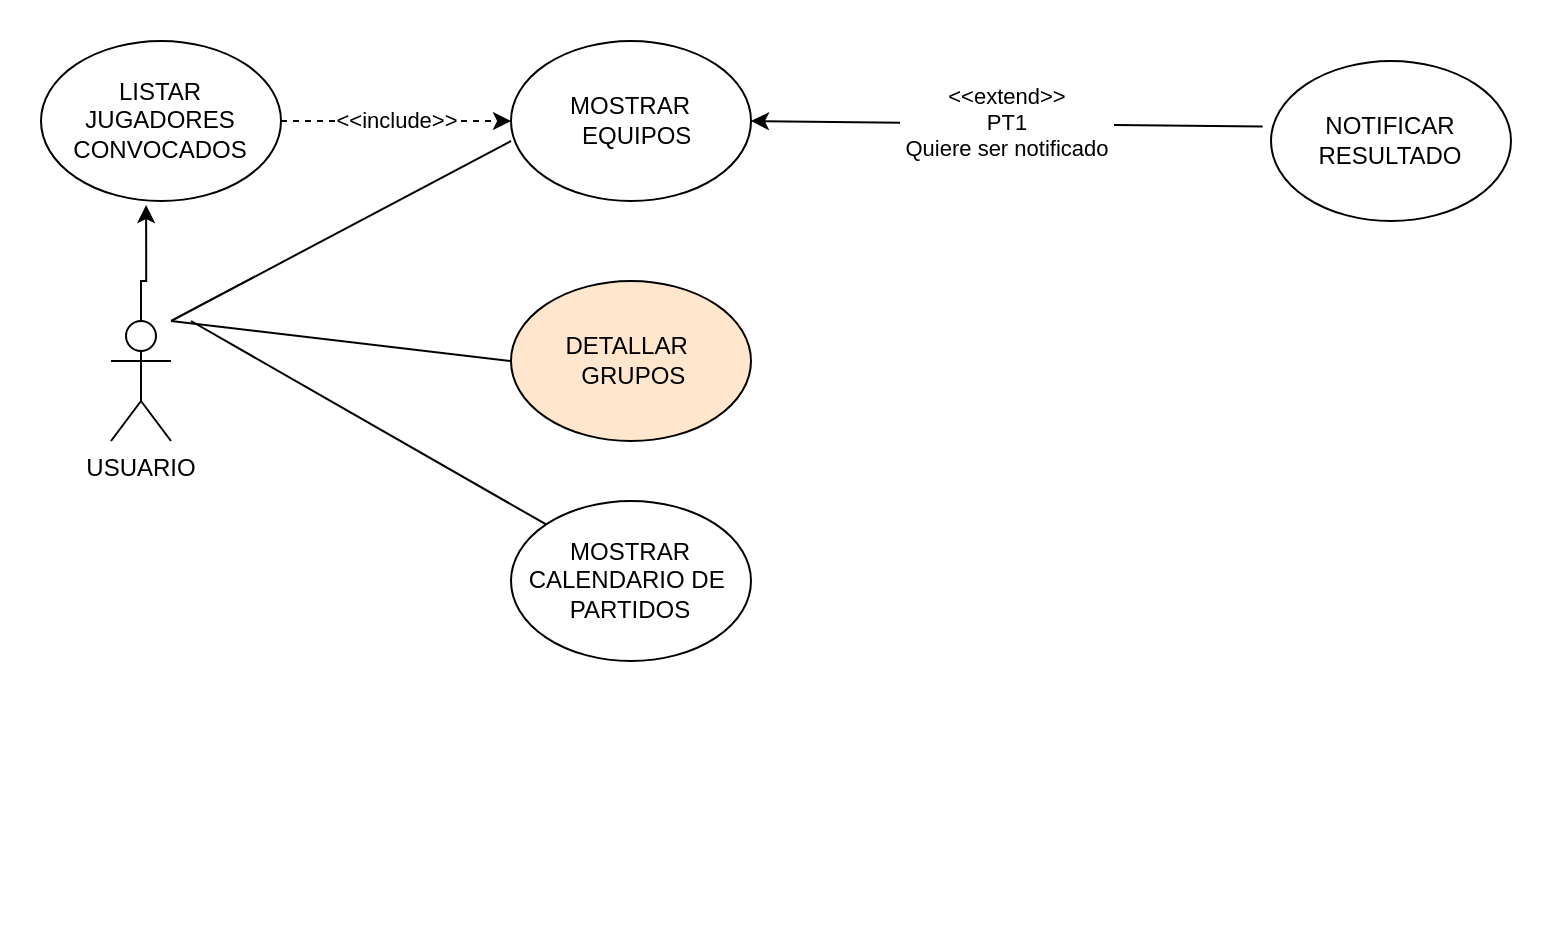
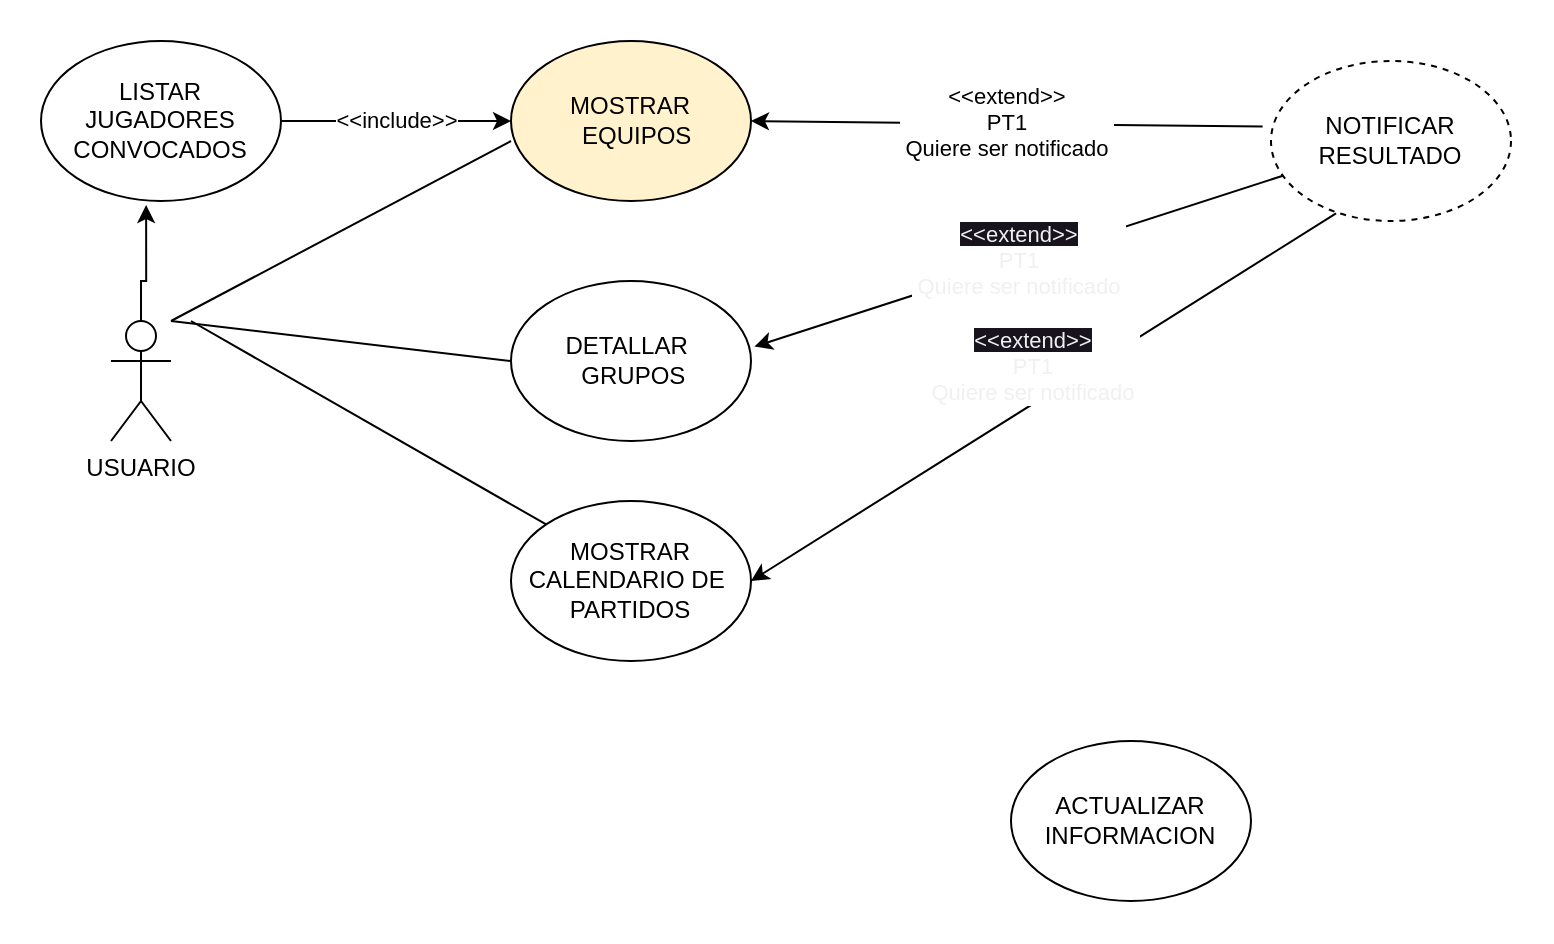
  <mxCell id="0" />
  <mxCell id="1" parent="0" />
  <mxCell id="2" value="USUARIO" style="shape=umlActor;verticalLabelPosition=bottom;verticalAlign=top;html=1;outlineConnect=0;" parent="1" vertex="1"><mxGeometry x="55" y="160" width="30" height="60" as="geometry" /></mxCell>
  <mxCell id="3" value="MOSTRAR CALENDARIO DE&amp;nbsp; PARTIDOS" style="ellipse;whiteSpace=wrap;html=1;" parent="1" vertex="1"><mxGeometry x="255" y="250" width="120" height="80" as="geometry" /></mxCell>
- <mxCell id="5" value="NOTIFICAR RESULTADO" style="ellipse;whiteSpace=wrap;html=1;" parent="1" vertex="1"><mxGeometry x="635" y="30" width="120" height="80" as="geometry" /></mxCell>
- <mxCell id="6" value="&amp;lt;&amp;lt;include&amp;gt;&amp;gt;" style="edgeStyle=orthogonalEdgeStyle;rounded=0;orthogonalLoop=1;jettySize=auto;html=1;exitX=1;exitY=0.5;exitDx=0;exitDy=0;entryX=0;entryY=0.5;entryDx=0;entryDy=0;dashed=1;" parent="1" source="7" target="9" edge="1"><mxGeometry relative="1" as="geometry" /></mxCell>
+ <mxCell id="4" value="ACTUALIZAR&lt;div&gt;INFORMACION&lt;/div&gt;" style="ellipse;whiteSpace=wrap;html=1;" parent="1" vertex="1"><mxGeometry x="505" y="370" width="120" height="80" as="geometry" /></mxCell>
+ <mxCell id="5" value="NOTIFICAR RESULTADO" style="ellipse;whiteSpace=wrap;html=1;dashed=1;" parent="1" vertex="1"><mxGeometry x="635" y="30" width="120" height="80" as="geometry" /></mxCell>
+ <mxCell id="6" value="&amp;lt;&amp;lt;include&amp;gt;&amp;gt;" style="edgeStyle=orthogonalEdgeStyle;rounded=0;orthogonalLoop=1;jettySize=auto;html=1;exitX=1;exitY=0.5;exitDx=0;exitDy=0;entryX=0;entryY=0.5;entryDx=0;entryDy=0;" parent="1" source="7" target="9" edge="1"><mxGeometry relative="1" as="geometry" /></mxCell>
  <mxCell id="7" value="LISTAR JUGADORES CONVOCADOS" style="ellipse;whiteSpace=wrap;html=1;" parent="1" vertex="1"><mxGeometry x="20" y="20" width="120" height="80" as="geometry" /></mxCell>
- <mxCell id="8" value="DETALLAR&amp;nbsp;&lt;div&gt;&amp;nbsp;GRUPOS&lt;/div&gt;" style="ellipse;whiteSpace=wrap;html=1;fillColor=#ffe6cc;" parent="1" vertex="1"><mxGeometry x="255" y="140" width="120" height="80" as="geometry" /></mxCell>
- <mxCell id="9" value="MOSTRAR&lt;div&gt;&amp;nbsp; EQUIPOS&lt;/div&gt;" style="ellipse;whiteSpace=wrap;html=1;" parent="1" vertex="1"><mxGeometry x="255" y="20" width="120" height="80" as="geometry" /></mxCell>
+ <mxCell id="8" value="DETALLAR&amp;nbsp;&lt;div&gt;&amp;nbsp;GRUPOS&lt;/div&gt;" style="ellipse;whiteSpace=wrap;html=1;" parent="1" vertex="1"><mxGeometry x="255" y="140" width="120" height="80" as="geometry" /></mxCell>
+ <mxCell id="9" value="MOSTRAR&lt;div&gt;&amp;nbsp; EQUIPOS&lt;/div&gt;" style="ellipse;whiteSpace=wrap;html=1;fillColor=#fff2cc;" parent="1" vertex="1"><mxGeometry x="255" y="20" width="120" height="80" as="geometry" /></mxCell>
  <mxCell id="10" value="&amp;lt;&amp;lt;extend&amp;gt;&amp;gt;&lt;div&gt;PT1&lt;/div&gt;&lt;div&gt;&amp;nbsp;Quiere ser notificado&amp;nbsp;&lt;/div&gt;" style="endArrow=classic;html=1;rounded=0;exitX=-0.035;exitY=0.41;exitDx=0;exitDy=0;exitPerimeter=0;entryX=1;entryY=0.5;entryDx=0;entryDy=0;" parent="1" source="5" target="9" edge="1"><mxGeometry width="50" height="50" relative="1" as="geometry"><mxPoint x="375" y="450" as="sourcePoint" /><mxPoint x="425" y="30" as="targetPoint" /></mxGeometry></mxCell>
+ <mxCell id="11" value="&lt;span style=&quot;color: rgb(240, 240, 240); font-family: Helvetica; font-size: 11px; font-style: normal; font-variant-ligatures: normal; font-variant-caps: normal; font-weight: 400; letter-spacing: normal; orphans: 2; text-align: center; text-indent: 0px; text-transform: none; widows: 2; word-spacing: 0px; -webkit-text-stroke-width: 0px; white-space: nowrap; background-color: rgb(24, 20, 29); text-decoration-thickness: initial; text-decoration-style: initial; text-decoration-color: initial; display: inline !important; float: none;&quot;&gt;&amp;lt;&amp;lt;extend&amp;gt;&amp;gt;&lt;/span&gt;&lt;div style=&quot;forced-color-adjust: none; border-color: rgb(0, 0, 0); color: rgb(240, 240, 240); font-family: Helvetica; font-size: 11px; font-style: normal; font-variant-ligatures: normal; font-variant-caps: normal; font-weight: 400; letter-spacing: normal; orphans: 2; text-align: center; text-indent: 0px; text-transform: none; widows: 2; word-spacing: 0px; -webkit-text-stroke-width: 0px; white-space: nowrap; text-decoration-thickness: initial; text-decoration-style: initial; text-decoration-color: initial;&quot;&gt;PT1&lt;/div&gt;&lt;div style=&quot;forced-color-adjust: none; border-color: rgb(0, 0, 0); color: rgb(240, 240, 240); font-family: Helvetica; font-size: 11px; font-style: normal; font-variant-ligatures: normal; font-variant-caps: normal; font-weight: 400; letter-spacing: normal; orphans: 2; text-align: center; text-indent: 0px; text-transform: none; widows: 2; word-spacing: 0px; -webkit-text-stroke-width: 0px; white-space: nowrap; text-decoration-thickness: initial; text-decoration-style: initial; text-decoration-color: initial;&quot;&gt;&amp;nbsp;Quiere ser notificado&amp;nbsp;&lt;/div&gt;" style="endArrow=classic;html=1;rounded=0;entryX=1.014;entryY=0.41;entryDx=0;entryDy=0;entryPerimeter=0;" parent="1" target="8" edge="1" source="5"><mxGeometry width="50" height="50" relative="1" as="geometry"><mxPoint x="375" y="190" as="sourcePoint" /><mxPoint x="625" y="100" as="targetPoint" /></mxGeometry></mxCell>
+ <mxCell id="12" value="&lt;span style=&quot;color: rgb(240, 240, 240); font-family: Helvetica; font-size: 11px; font-style: normal; font-variant-ligatures: normal; font-variant-caps: normal; font-weight: 400; letter-spacing: normal; orphans: 2; text-align: center; text-indent: 0px; text-transform: none; widows: 2; word-spacing: 0px; -webkit-text-stroke-width: 0px; white-space: nowrap; background-color: rgb(24, 20, 29); text-decoration-thickness: initial; text-decoration-style: initial; text-decoration-color: initial; display: inline !important; float: none;&quot;&gt;&amp;lt;&amp;lt;extend&amp;gt;&amp;gt;&lt;/span&gt;&lt;div style=&quot;forced-color-adjust: none; border-color: rgb(0, 0, 0); color: rgb(240, 240, 240); font-family: Helvetica; font-size: 11px; font-style: normal; font-variant-ligatures: normal; font-variant-caps: normal; font-weight: 400; letter-spacing: normal; orphans: 2; text-align: center; text-indent: 0px; text-transform: none; widows: 2; word-spacing: 0px; -webkit-text-stroke-width: 0px; white-space: nowrap; text-decoration-thickness: initial; text-decoration-style: initial; text-decoration-color: initial;&quot;&gt;PT1&lt;/div&gt;&lt;div style=&quot;forced-color-adjust: none; border-color: rgb(0, 0, 0); color: rgb(240, 240, 240); font-family: Helvetica; font-size: 11px; font-style: normal; font-variant-ligatures: normal; font-variant-caps: normal; font-weight: 400; letter-spacing: normal; orphans: 2; text-align: center; text-indent: 0px; text-transform: none; widows: 2; word-spacing: 0px; -webkit-text-stroke-width: 0px; white-space: nowrap; text-decoration-thickness: initial; text-decoration-style: initial; text-decoration-color: initial;&quot;&gt;&amp;nbsp;Quiere ser notificado&amp;nbsp;&lt;/div&gt;" style="endArrow=classic;html=1;rounded=0;exitX=0.271;exitY=0.952;exitDx=0;exitDy=0;exitPerimeter=0;entryX=1;entryY=0.5;entryDx=0;entryDy=0;" parent="1" edge="1" target="3" source="5"><mxGeometry x="-0.023" y="-16" width="50" height="50" relative="1" as="geometry"><mxPoint x="375" y="290" as="sourcePoint" /><mxPoint x="445" y="310" as="targetPoint" /><mxPoint as="offset" /></mxGeometry></mxCell>
  <mxCell id="13" style="edgeStyle=orthogonalEdgeStyle;rounded=0;orthogonalLoop=1;jettySize=auto;html=1;exitX=0.5;exitY=0;exitDx=0;exitDy=0;exitPerimeter=0;entryX=0.438;entryY=1.025;entryDx=0;entryDy=0;entryPerimeter=0;" parent="1" source="2" target="7" edge="1"><mxGeometry relative="1" as="geometry"><mxPoint x="65" y="90" as="targetPoint" /><Array as="points"><mxPoint x="70" y="140" /><mxPoint x="73" y="140" /></Array></mxGeometry></mxCell>
  <mxCell id="14" value="" style="endArrow=none;html=1;rounded=0;" parent="1" edge="1"><mxGeometry width="50" height="50" relative="1" as="geometry"><mxPoint x="85" y="160" as="sourcePoint" /><mxPoint x="255" y="180" as="targetPoint" /></mxGeometry></mxCell>
  <mxCell id="15" value="" style="endArrow=none;html=1;rounded=0;entryX=0;entryY=0.625;entryDx=0;entryDy=0;entryPerimeter=0;" parent="1" target="9" edge="1"><mxGeometry width="50" height="50" relative="1" as="geometry"><mxPoint x="85" y="160" as="sourcePoint" /><mxPoint x="135" y="110" as="targetPoint" /></mxGeometry></mxCell>
  <mxCell id="16" value="" style="endArrow=none;html=1;rounded=0;entryX=0;entryY=0;entryDx=0;entryDy=0;" parent="1" target="3" edge="1"><mxGeometry width="50" height="50" relative="1" as="geometry"><mxPoint x="95" y="160" as="sourcePoint" /><mxPoint x="425" y="400" as="targetPoint" /></mxGeometry></mxCell>
